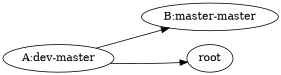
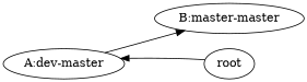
  digraph {
    rankdir=LR
    n1 [label="A:dev-master"]
    n2 [label="B:master-master"]
    root
    n1 -> n2
-   n1 -> root
+   root -> n1
  }
